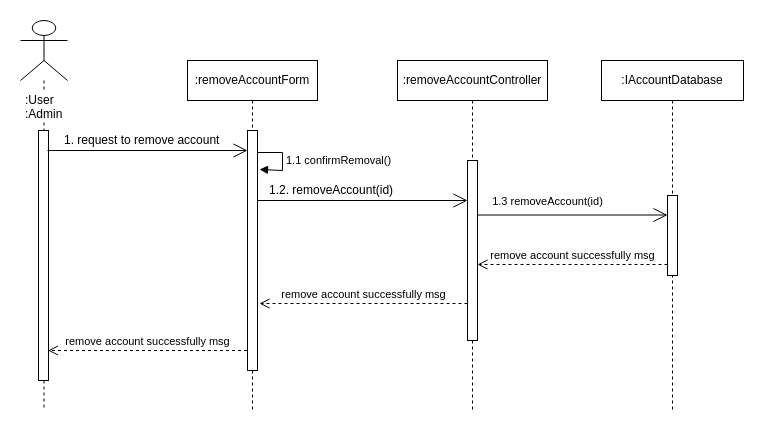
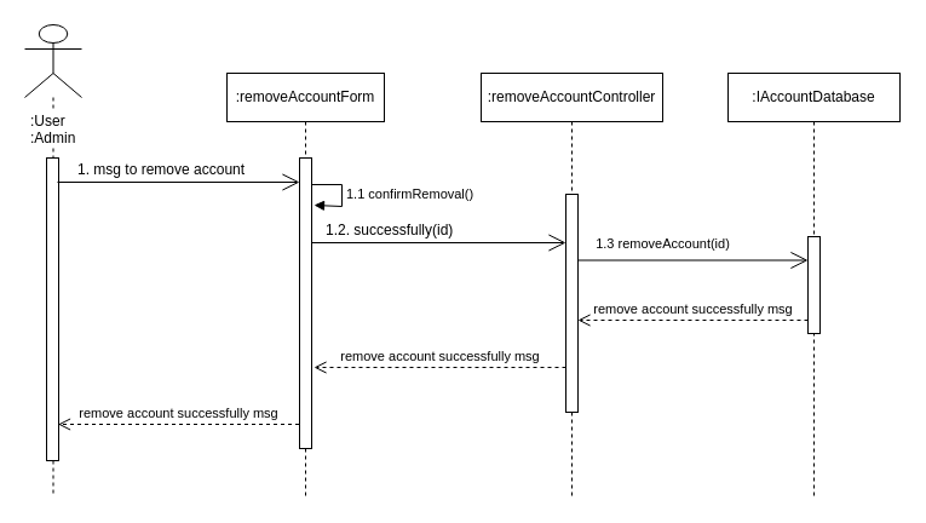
  <mxCell id="0" />
  <mxCell id="1" parent="0" />
  <mxCell id="2" value="&lt;span style=&quot;text-align: left&quot;&gt;&lt;span style=&quot;white-space: nowrap&quot;&gt;:removeAccountController&lt;/span&gt;&lt;/span&gt;" style="shape=umlLifeline;perimeter=lifelinePerimeter;whiteSpace=wrap;html=1;container=1;collapsible=0;recursiveResize=0;outlineConnect=0;" parent="1" vertex="1"><mxGeometry x="397" y="60" width="150" height="350" as="geometry" /></mxCell>
  <mxCell id="3" value="&lt;span style=&quot;text-align: left&quot;&gt;&lt;span style=&quot;white-space: nowrap&quot;&gt;:removeAccountForm&lt;/span&gt;&lt;/span&gt;" style="shape=umlLifeline;perimeter=lifelinePerimeter;whiteSpace=wrap;html=1;container=1;collapsible=0;recursiveResize=0;outlineConnect=0;" parent="1" vertex="1"><mxGeometry x="187" y="60" width="130" height="350" as="geometry" /></mxCell>
  <mxCell id="4" value="" style="shape=umlLifeline;participant=umlActor;perimeter=lifelinePerimeter;whiteSpace=wrap;html=1;container=1;collapsible=0;recursiveResize=0;verticalAlign=top;spacingTop=36;labelBackgroundColor=#ffffff;outlineConnect=0;size=60;" parent="1" vertex="1"><mxGeometry x="20" y="20" width="47" height="390" as="geometry" /></mxCell>
  <mxCell id="5" value="" style="html=1;points=[];perimeter=orthogonalPerimeter;" parent="4" vertex="1"><mxGeometry x="18" y="110" width="10" height="250" as="geometry" /></mxCell>
  <mxCell id="6" value=":User&lt;br&gt;:Admin" style="text;html=1;resizable=0;points=[];autosize=1;align=left;verticalAlign=top;spacingTop=-4;fillColor=#ffffff;" parent="4" vertex="1"><mxGeometry x="3" y="70" width="50" height="30" as="geometry" /></mxCell>
  <mxCell id="7" value="" style="endArrow=open;endFill=1;endSize=12;html=1;" parent="1" edge="1"><mxGeometry width="160" relative="1" as="geometry"><mxPoint x="47" y="150" as="sourcePoint" /><mxPoint x="247" y="150" as="targetPoint" /></mxGeometry></mxCell>
  <mxCell id="8" value="1.1 confirmRemoval()" style="edgeStyle=orthogonalEdgeStyle;html=1;align=left;spacingLeft=2;endArrow=block;rounded=0;" parent="1" edge="1"><mxGeometry relative="1" as="geometry"><mxPoint x="257" y="152" as="sourcePoint" /><Array as="points"><mxPoint x="282" y="152" /><mxPoint x="282" y="170" /></Array><mxPoint x="259" y="169" as="targetPoint" /></mxGeometry></mxCell>
  <mxCell id="9" value="" style="endArrow=open;endFill=1;endSize=12;html=1;" parent="1" edge="1"><mxGeometry width="160" relative="1" as="geometry"><mxPoint x="257" y="200" as="sourcePoint" /><mxPoint x="467" y="200" as="targetPoint" /></mxGeometry></mxCell>
  <mxCell id="10" value="remove account successfully msg" style="html=1;verticalAlign=bottom;endArrow=open;dashed=1;endSize=8;exitX=0;exitY=0.9;exitDx=0;exitDy=0;exitPerimeter=0;" parent="1" edge="1"><mxGeometry relative="1" as="geometry"><mxPoint x="467" y="303" as="sourcePoint" /><mxPoint x="259" y="303" as="targetPoint" /></mxGeometry></mxCell>
  <mxCell id="11" value="remove account successfully msg" style="html=1;verticalAlign=bottom;endArrow=open;dashed=1;endSize=8;" parent="1" edge="1"><mxGeometry relative="1" as="geometry"><mxPoint x="246.5" y="350" as="sourcePoint" /><mxPoint x="47.5" y="350" as="targetPoint" /></mxGeometry></mxCell>
- <mxCell id="12" value="1. request to remove account" style="text;html=1;resizable=0;points=[];autosize=1;align=left;verticalAlign=top;spacingTop=-4;" parent="1" vertex="1"><mxGeometry x="62" y="130" width="170" height="10" as="geometry" /></mxCell>
- <mxCell id="13" value="1.2. removeAccount(id)" style="text;html=1;resizable=0;points=[];autosize=1;align=left;verticalAlign=top;spacingTop=-4;" parent="1" vertex="1"><mxGeometry x="267" y="180" width="140" height="10" as="geometry" /></mxCell>
+ <mxCell id="12" value="1. msg to remove account" style="text;html=1;resizable=0;points=[];autosize=1;align=left;verticalAlign=top;spacingTop=-4;" parent="1" vertex="1"><mxGeometry x="62" y="130" width="170" height="10" as="geometry" /></mxCell>
+ <mxCell id="13" value="1.2. successfully(id)" style="text;html=1;resizable=0;points=[];autosize=1;align=left;verticalAlign=top;spacingTop=-4;" parent="1" vertex="1"><mxGeometry x="267" y="180" width="140" height="10" as="geometry" /></mxCell>
  <mxCell id="14" value="" style="html=1;points=[];perimeter=orthogonalPerimeter;" parent="1" vertex="1"><mxGeometry x="247" y="130" width="10" height="240" as="geometry" /></mxCell>
  <mxCell id="15" value="remove account successfully msg" style="html=1;verticalAlign=bottom;endArrow=open;dashed=1;endSize=8;" parent="1" edge="1"><mxGeometry relative="1" as="geometry"><mxPoint x="667" y="264" as="sourcePoint" /><mxPoint x="477" y="264" as="targetPoint" /></mxGeometry></mxCell>
  <mxCell id="16" value="" style="html=1;points=[];perimeter=orthogonalPerimeter;" parent="1" vertex="1"><mxGeometry x="467" y="160" width="10" height="180" as="geometry" /></mxCell>
  <mxCell id="17" value="&lt;span style=&quot;text-align: left&quot;&gt;&lt;span style=&quot;white-space: nowrap&quot;&gt;:IAccountDatabase&lt;/span&gt;&lt;/span&gt;" style="shape=umlLifeline;perimeter=lifelinePerimeter;whiteSpace=wrap;html=1;container=1;collapsible=0;recursiveResize=0;outlineConnect=0;" parent="1" vertex="1"><mxGeometry x="601" y="60" width="142" height="350" as="geometry" /></mxCell>
  <mxCell id="18" value="" style="html=1;points=[];perimeter=orthogonalPerimeter;" parent="1" vertex="1"><mxGeometry x="667" y="195" width="10" height="80" as="geometry" /></mxCell>
  <mxCell id="19" value="1.3 removeAccount(id)" style="endArrow=open;endFill=1;endSize=12;html=1;" parent="1" target="18" edge="1"><mxGeometry x="-0.263" y="15" width="160" relative="1" as="geometry"><mxPoint x="477" y="214.5" as="sourcePoint" /><mxPoint x="672" y="214.5" as="targetPoint" /><mxPoint y="1" as="offset" /></mxGeometry></mxCell>
